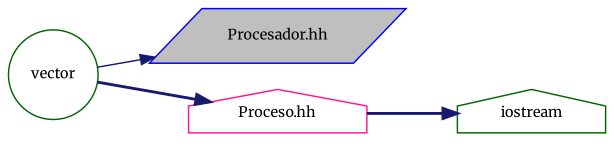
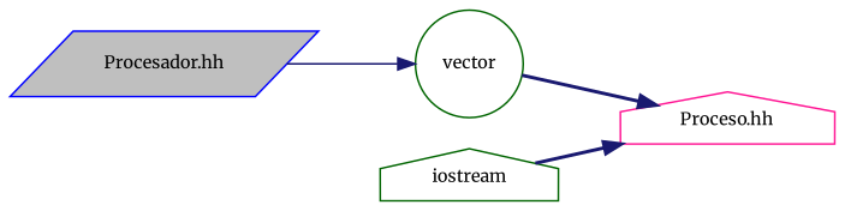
  digraph {
    fontname=Merriweather
    rankdir=LR
    node [color=darkgreen fillcolor=white fontname=Merriweather fontsize=10 shape=house style=filled]
    edge [color=midnightblue fontname=Merriweather fontsize=10 labelfontname=Helvetica labelfontsize=10 style=bold]
    n1 [color=blue fillcolor=grey75 fontcolor=black height=0.2 label="Procesador.hh" shape=parallelogram width=0.4]
    n2 [height=0.2 label=vector shape=circle width=0.4]
    n3 [color=deeppink height=0.2 label="Proceso.hh" width=0.4]
    n4 [height=0.2 label=iostream width=0.4]
-   n2 -> n1 [style=solid]
+   n1 -> n2 [style=solid]
    n2 -> n3
-   n3 -> n4
+   n4 -> n3
  }
